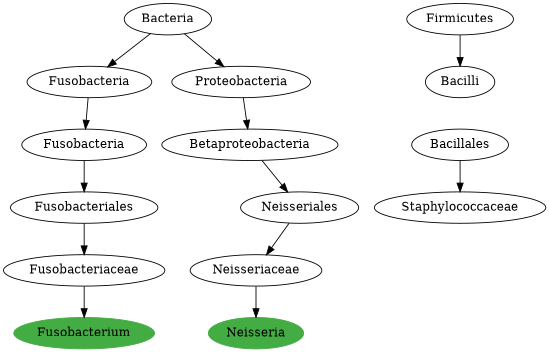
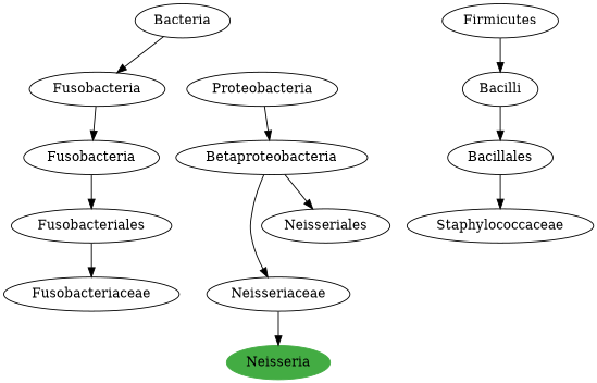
  digraph {
-   n1 [color="#43AC43" label=Fusobacterium style=filled]
    n2 [label=Fusobacteriaceae]
    n3 [label=Fusobacteriales]
    n4 [label=Fusobacteria]
    n5 [label=Fusobacteria]
    n6 [label=Bacteria]
    n7 [label=Proteobacteria]
    n8 [label=Firmicutes]
    n9 [label=Bacilli]
    n10 [label=Betaproteobacteria]
    n11 [label=Staphylococcaceae]
    n12 [label=Bacillales]
    n13 [color="#43AC43" label=Neisseria style=filled]
    n14 [label=Neisseriaceae]
    n15 [label=Neisseriales]
-   n2 -> n1
    n3 -> n2
    n4 -> n3
    n5 -> n4
    n6 -> n5
-   n6 -> n7
    n7 -> n10
    n8 -> n9
+   n9 -> n12
    n10 -> n15
    n12 -> n11
    n14 -> n13
-   n15 -> n14
+   n10 -> n14
  }
